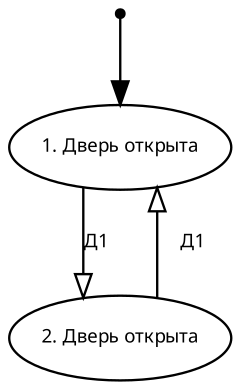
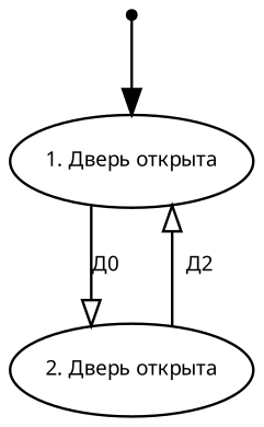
  digraph {
    fontname=Tahoma
    fontsize=8
    splines=ortho
    node [fontname=Tahoma fontsize=8]
    edge [fontname=Tahoma fontsize=8 arrowhead=onormal]
    point [shape=point]
    n2 [label="1. Дверь открыта"]
    n3 [label="2. Дверь открыта"]
    point -> n2 [arrowhead=""]
-   n2 -> n3 [label="  Д1 "]
-   n3 -> n2 [label="  Д1 "]
+   n2 -> n3 [label="  Д0 "]
+   n3 -> n2 [label="Д2 "]
  }
